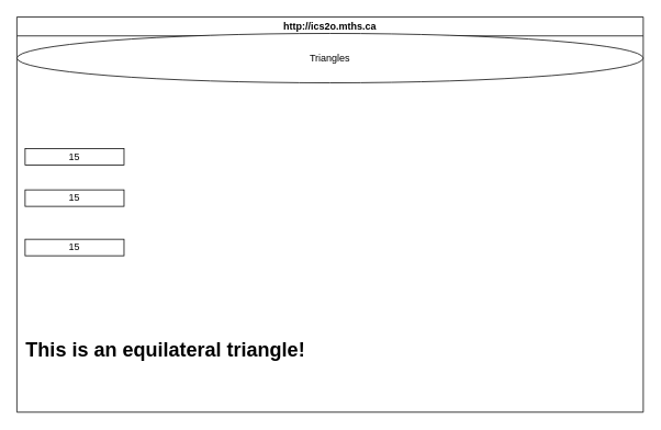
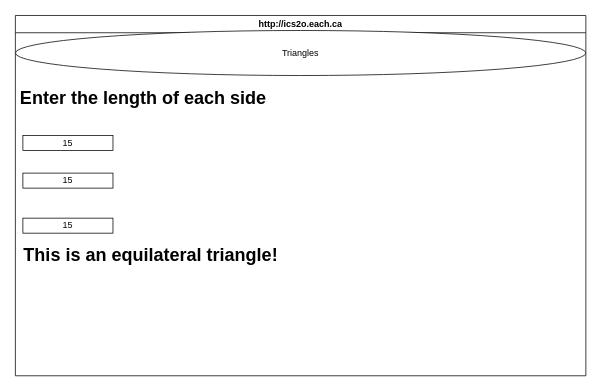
  <mxCell id="0" />
  <mxCell id="1" parent="0" />
- <mxCell id="2" value="http://ics2o.mths.ca" style="swimlane;whiteSpace=wrap;html=1;" parent="1" vertex="1"><mxGeometry x="20" y="20" width="760" height="480" as="geometry" /></mxCell>
+ <mxCell id="2" value="http://ics2o.each.ca" style="swimlane;whiteSpace=wrap;html=1;" parent="1" vertex="1"><mxGeometry x="20" y="20" width="760" height="480" as="geometry" /></mxCell>
  <mxCell id="3" value="Triangles" style="ellipse;whiteSpace=wrap;html=1;" vertex="1" parent="2"><mxGeometry y="20" width="760" height="60" as="geometry" /></mxCell>
+ <mxCell id="4" value="Enter the length of each side" style="text;strokeColor=none;fillColor=none;html=1;fontSize=24;fontStyle=1;verticalAlign=middle;align=center;" vertex="1" parent="2"><mxGeometry x="120" y="90" width="100" height="40" as="geometry" /></mxCell>
  <mxCell id="5" value="15" style="rounded=0;whiteSpace=wrap;html=1;" vertex="1" parent="2"><mxGeometry x="10" y="160" width="120" height="20" as="geometry" /></mxCell>
  <mxCell id="6" value="15" style="rounded=0;whiteSpace=wrap;html=1;" vertex="1" parent="2"><mxGeometry x="10" y="210" width="120" height="20" as="geometry" /></mxCell>
  <mxCell id="7" value="15" style="rounded=0;whiteSpace=wrap;html=1;" vertex="1" parent="2"><mxGeometry x="10" y="270" width="120" height="20" as="geometry" /></mxCell>
- <mxCell id="8" value="This is an equilateral triangle!" style="text;strokeColor=none;fillColor=none;html=1;fontSize=24;fontStyle=1;verticalAlign=middle;align=center;" vertex="1" parent="2"><mxGeometry x="130" y="385" width="100" height="40" as="geometry" /></mxCell>
+ <mxCell id="8" value="This is an equilateral triangle!" style="text;strokeColor=none;fillColor=none;html=1;fontSize=24;fontStyle=1;verticalAlign=middle;align=center;" vertex="1" parent="2"><mxGeometry x="130" y="300" width="100" height="40" as="geometry" /></mxCell>
